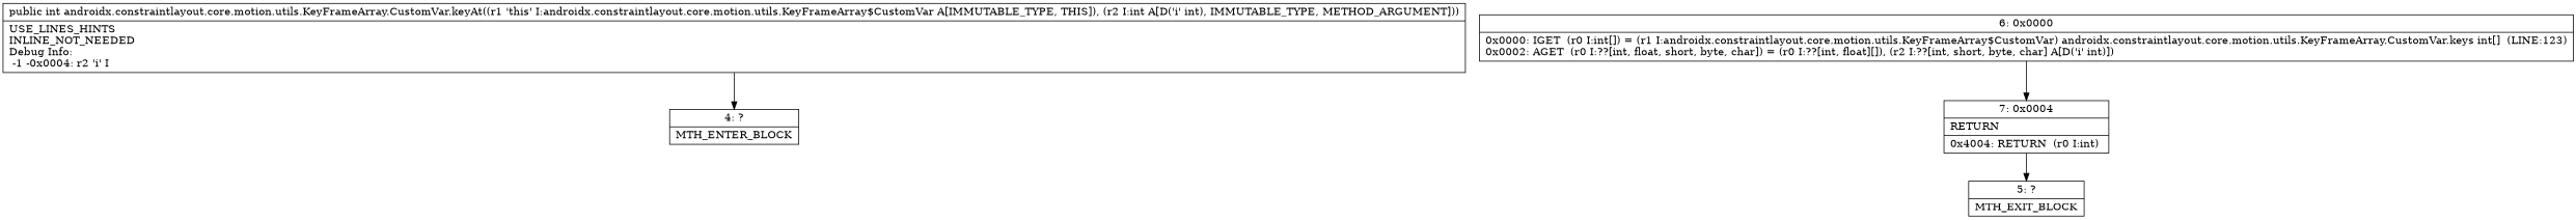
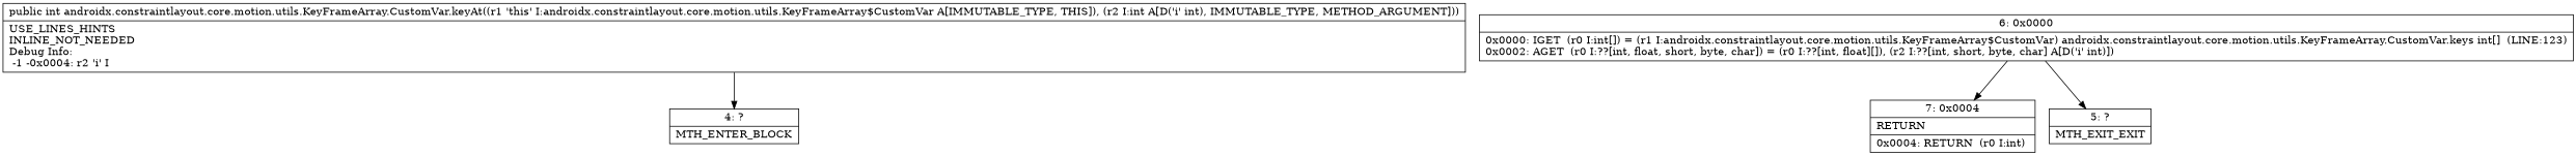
  digraph {
    node [shape=record]
    n1 [label="{4\:\ ?|MTH_ENTER_BLOCK\l}"]
    n2 [label="{6\:\ 0x0000|0x0000: IGET  (r0 I:int[]) = (r1 I:androidx.constraintlayout.core.motion.utils.KeyFrameArray$CustomVar) androidx.constraintlayout.core.motion.utils.KeyFrameArray.CustomVar.keys int[]  (LINE:123)\l0x0002: AGET  (r0 I:??[int, float, short, byte, char]) = (r0 I:??[int, float][]), (r2 I:??[int, short, byte, char] A[D('i' int)]) \l}"]
-   n3 [label="{7\:\ 0x0004|RETURN\l|0x4004: RETURN  (r0 I:int) \l}"]
-   n4 [label="{5\:\ ?|MTH_EXIT_BLOCK\l}"]
+   n3 [label="{7\:\ 0x0004|RETURN\l|0x0004: RETURN  (r0 I:int) \l}"]
+   n4 [label="{5\:\ ?|MTH_EXIT_EXIT\l}"]
    n5 [label="{public int androidx.constraintlayout.core.motion.utils.KeyFrameArray.CustomVar.keyAt((r1 'this' I:androidx.constraintlayout.core.motion.utils.KeyFrameArray$CustomVar A[IMMUTABLE_TYPE, THIS]), (r2 I:int A[D('i' int), IMMUTABLE_TYPE, METHOD_ARGUMENT]))  | USE_LINES_HINTS\lINLINE_NOT_NEEDED\lDebug Info:\l  \-1 \-0x0004: r2 'i' I\l}"]
    n2 -> n3
-   n3 -> n4
+   n2 -> n4
    n5 -> n1
  }
